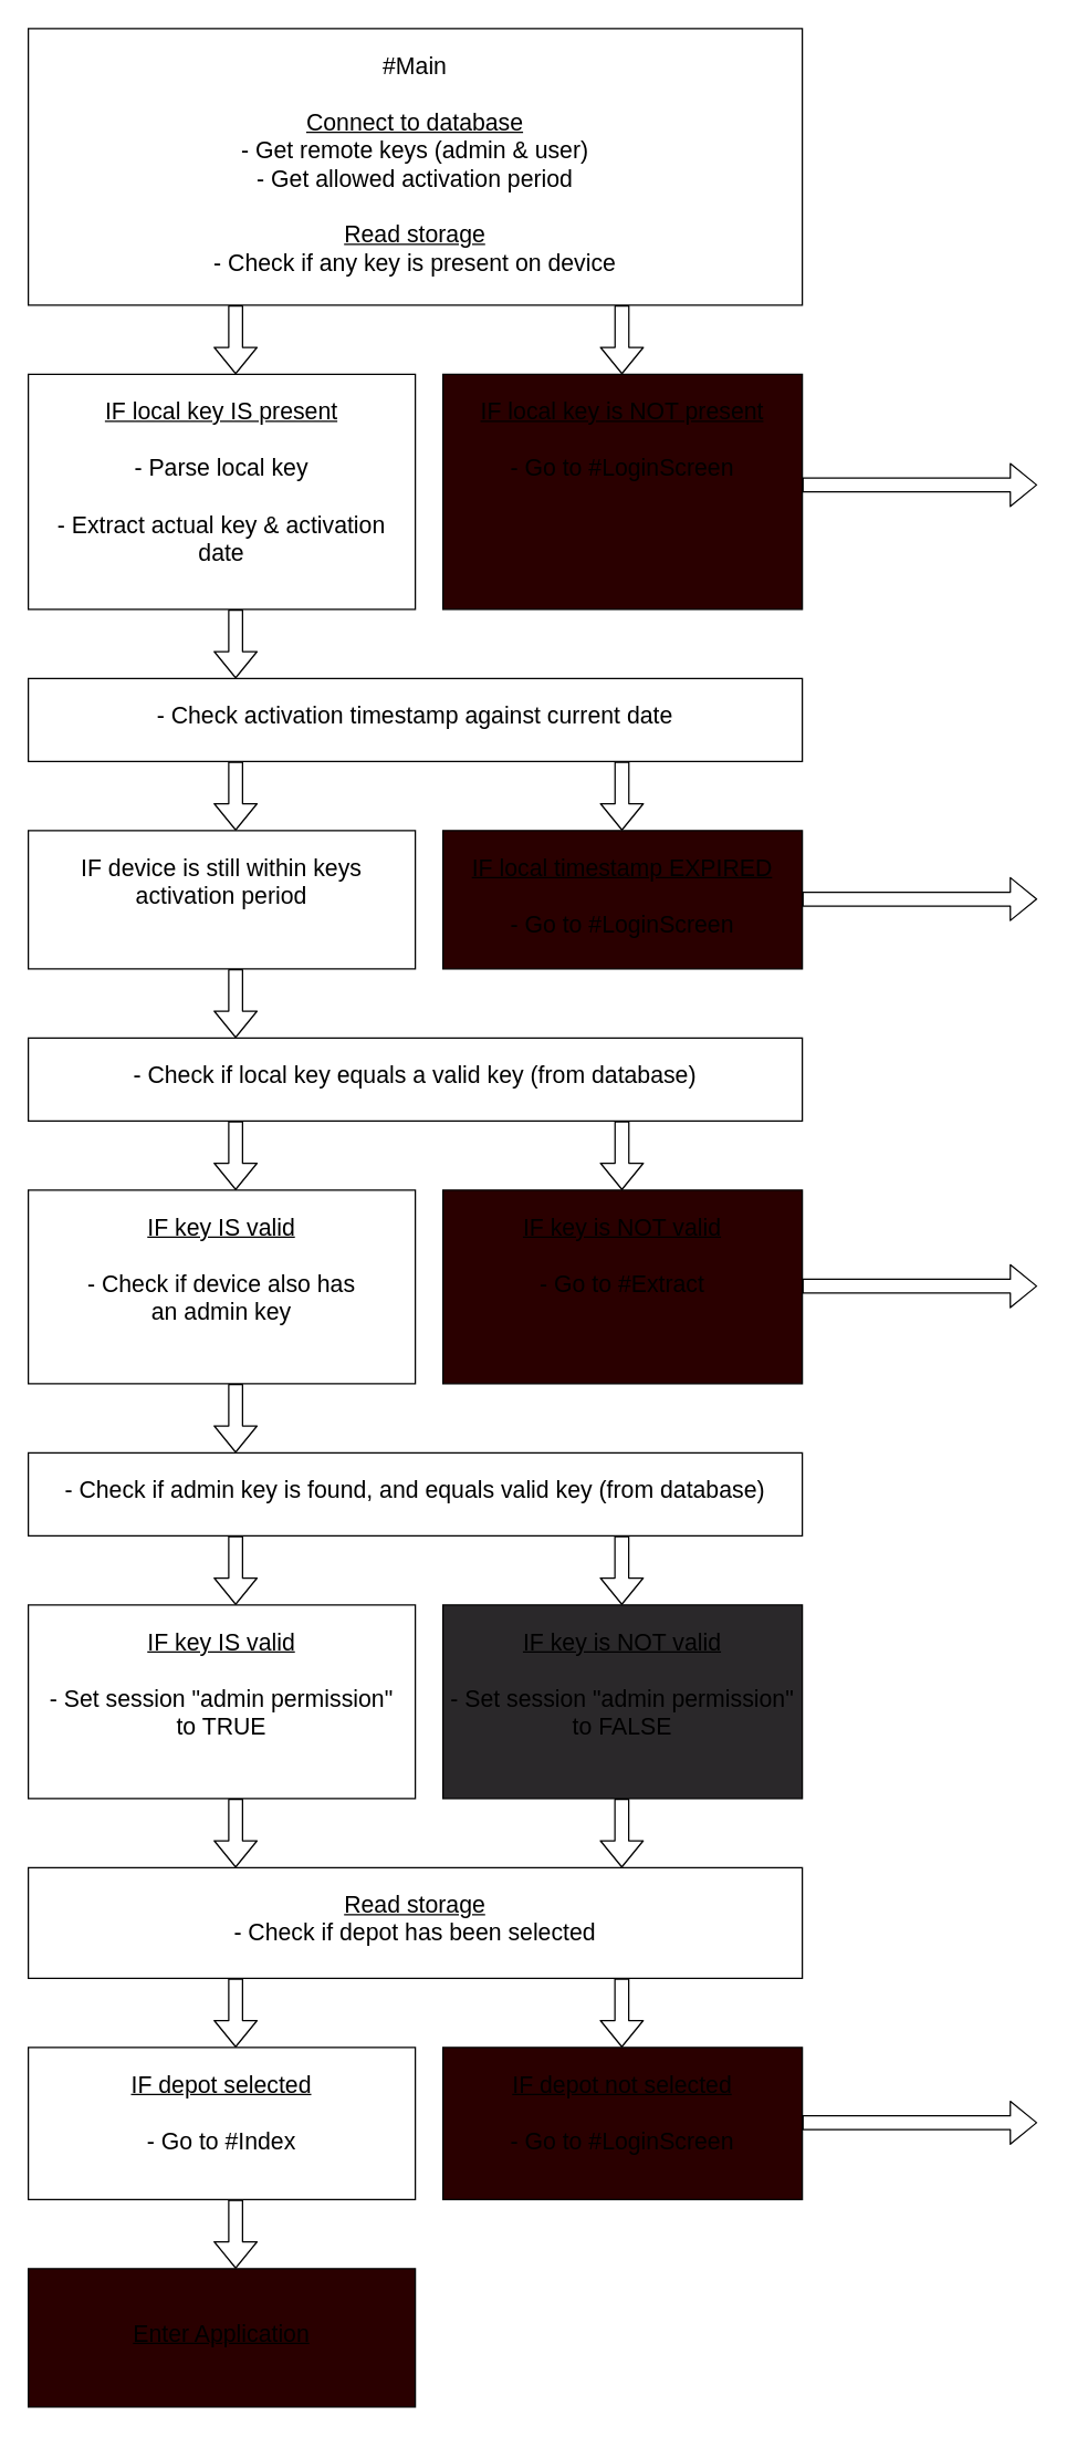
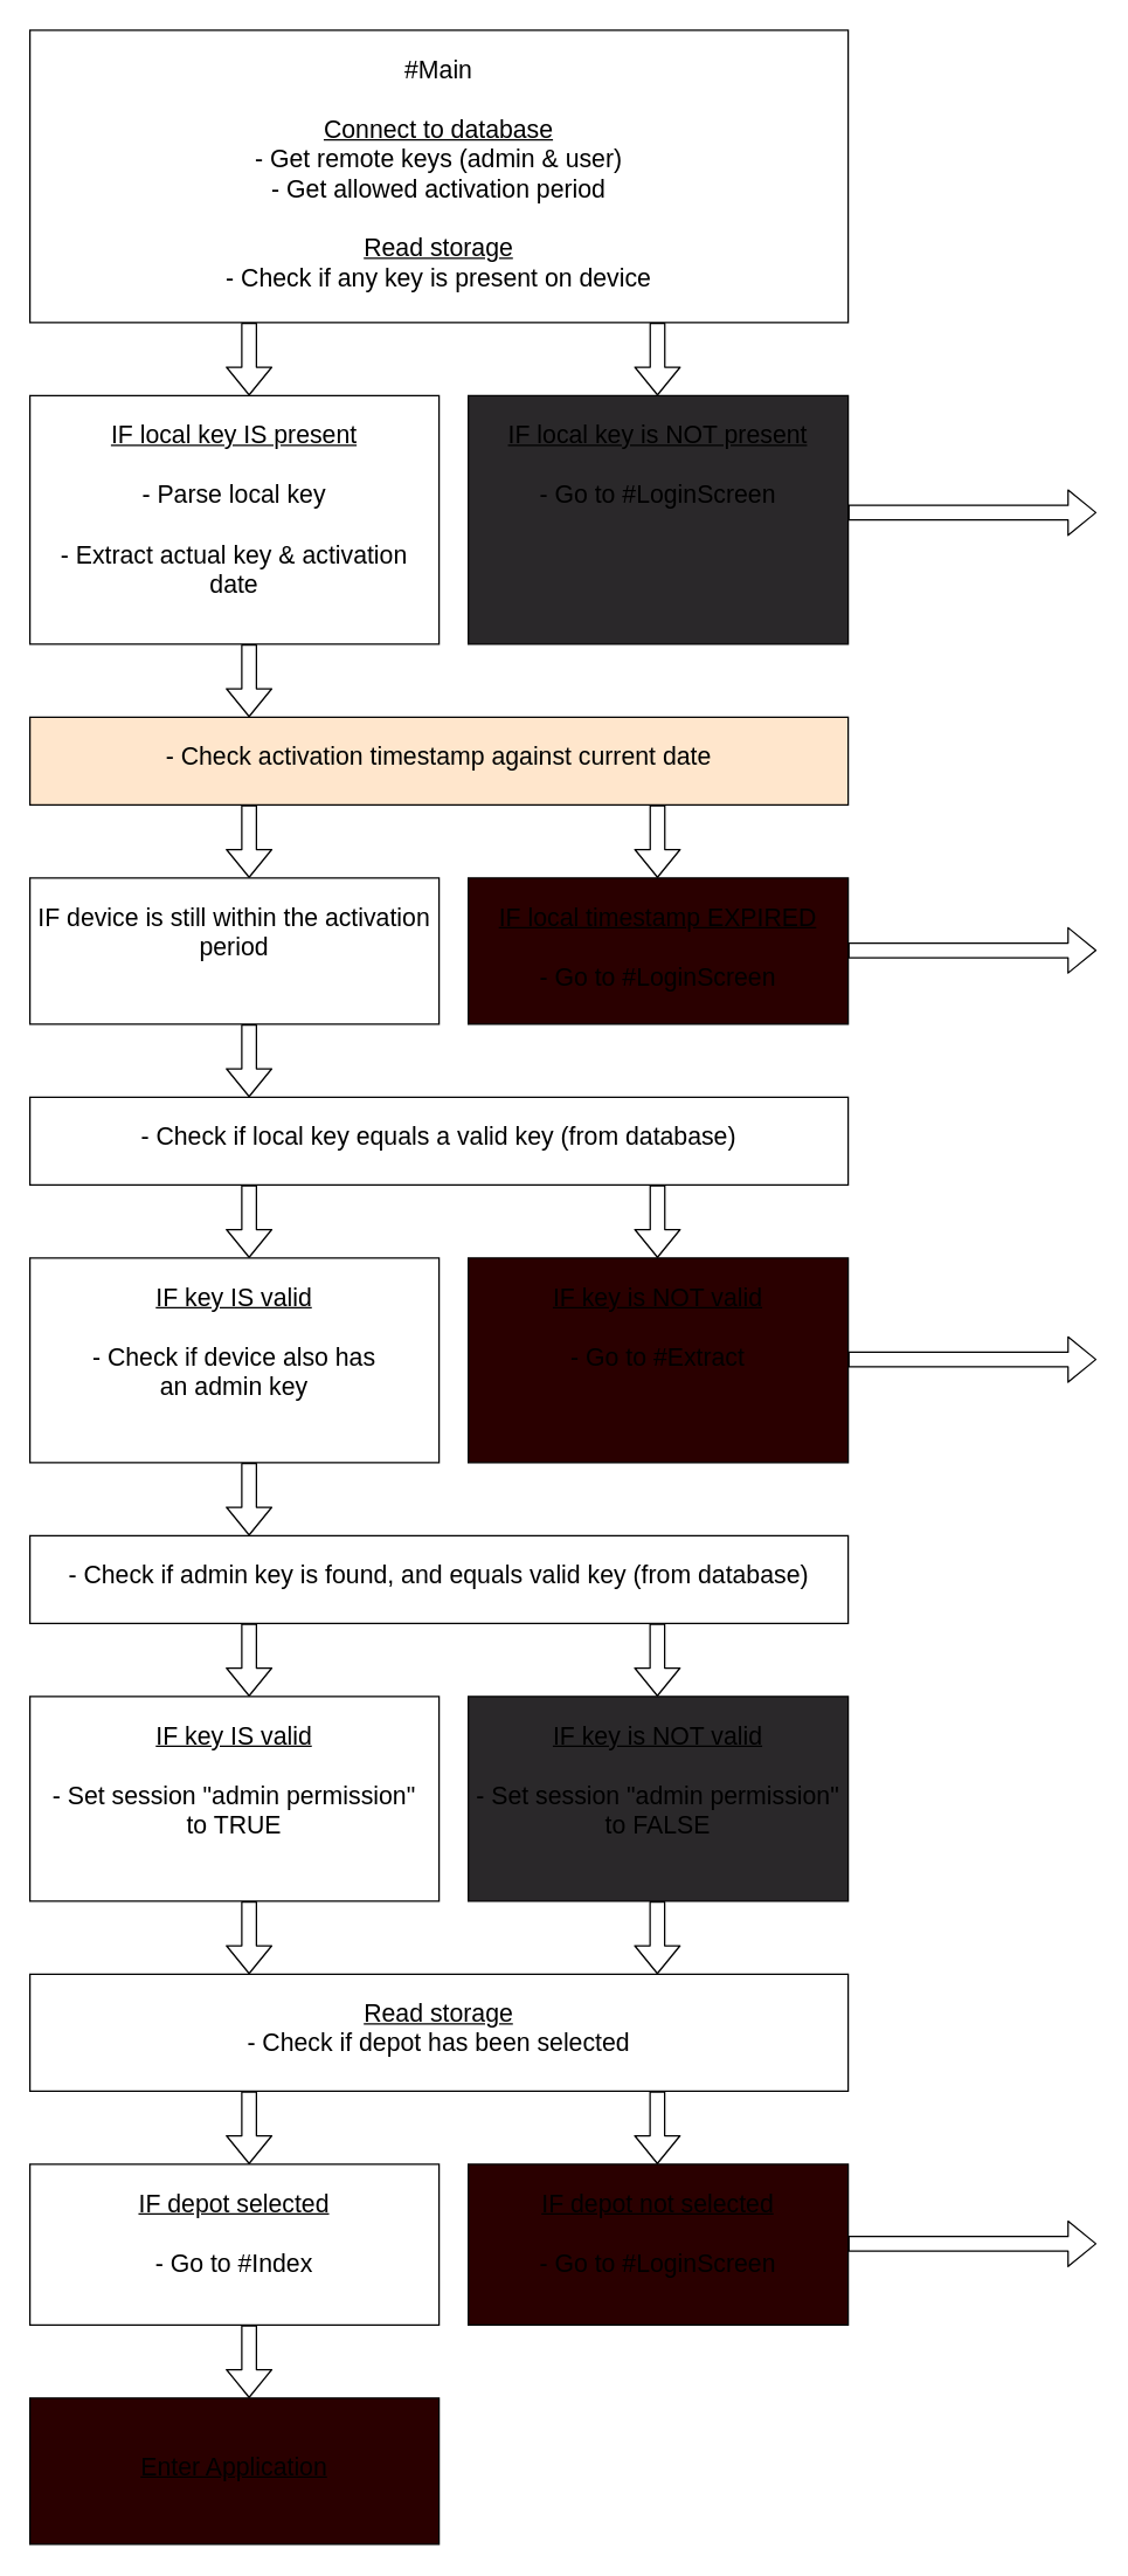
  <mxCell id="0" />
  <mxCell id="1" parent="0" />
  <mxCell id="2" value="&lt;font style=&quot;font-size: 17px&quot;&gt;#Main&lt;br&gt;&lt;br&gt;&lt;u&gt;Connect to database&lt;/u&gt;&lt;br&gt;- Get remote keys (admin &amp;amp; user)&lt;br&gt;- Get allowed activation period&lt;br&gt;&lt;br&gt;&lt;u&gt;Read storage&lt;/u&gt;&lt;br&gt;- Check if any key is present on device&lt;br&gt;&lt;br&gt;&lt;/font&gt;" style="rounded=0;whiteSpace=wrap;html=1;verticalAlign=top;spacingTop=11;" vertex="1" parent="1"><mxGeometry x="20" y="20" width="560" height="200" as="geometry" /></mxCell>
  <mxCell id="3" value="&lt;span style=&quot;font-size: 17px&quot;&gt;&lt;u&gt;IF local key IS present&lt;br&gt;&lt;/u&gt;&lt;br&gt;- Parse local key&lt;br&gt;&lt;br&gt;- Extract actual key &amp;amp; activation&lt;br&gt;date&lt;br&gt;&lt;/span&gt;" style="rounded=0;whiteSpace=wrap;html=1;verticalAlign=top;spacingTop=11;" vertex="1" parent="1"><mxGeometry x="20" y="270" width="280" height="170" as="geometry" /></mxCell>
- <mxCell id="4" value="&lt;span style=&quot;font-size: 17px&quot;&gt;&lt;u&gt;IF local key is NOT present&lt;/u&gt;&lt;br&gt;&lt;br&gt;- Go to #LoginScreen&lt;br&gt;&lt;/span&gt;" style="rounded=0;whiteSpace=wrap;html=1;verticalAlign=top;spacingTop=11;fillColor=#2A0000;" vertex="1" parent="1"><mxGeometry x="320" y="270" width="260" height="170" as="geometry" /></mxCell>
+ <mxCell id="4" value="&lt;span style=&quot;font-size: 17px&quot;&gt;&lt;u&gt;IF local key is NOT present&lt;/u&gt;&lt;br&gt;&lt;br&gt;- Go to #LoginScreen&lt;br&gt;&lt;/span&gt;" style="rounded=0;whiteSpace=wrap;html=1;verticalAlign=top;spacingTop=11;fillColor=#2a282a;" vertex="1" parent="1"><mxGeometry x="320" y="270" width="260" height="170" as="geometry" /></mxCell>
  <mxCell id="5" value="&lt;span style=&quot;font-size: 17px&quot;&gt;&lt;u&gt;IF depot not selected&lt;/u&gt;&lt;br&gt;&lt;br&gt;- Go to #LoginScreen&lt;br&gt;&lt;/span&gt;" style="rounded=0;whiteSpace=wrap;html=1;verticalAlign=top;spacingTop=11;fillColor=#2A0000;" vertex="1" parent="1"><mxGeometry x="320" y="1480" width="260" height="110" as="geometry" /></mxCell>
  <mxCell id="6" value="&lt;span style=&quot;font-size: 17px&quot;&gt;&lt;u&gt;IF depot selected&lt;/u&gt;&lt;br&gt;&lt;br&gt;- Go to #Index&lt;br&gt;&lt;/span&gt;" style="rounded=0;whiteSpace=wrap;html=1;verticalAlign=top;spacingTop=11;" vertex="1" parent="1"><mxGeometry x="20" y="1480" width="280" height="110" as="geometry" /></mxCell>
  <mxCell id="7" value="" style="shape=flexArrow;endArrow=classic;html=1;fillColor=#ffffff;" edge="1" parent="1"><mxGeometry width="50" height="50" relative="1" as="geometry"><mxPoint x="170" y="1300" as="sourcePoint" /><mxPoint x="170" y="1350" as="targetPoint" /></mxGeometry></mxCell>
  <mxCell id="8" value="&lt;u&gt;&lt;span style=&quot;font-size: 17px&quot;&gt;Read storage&lt;/span&gt;&lt;br style=&quot;font-size: 17px&quot;&gt;&lt;/u&gt;&lt;span style=&quot;font-size: 17px&quot;&gt;- Check if depot has been selected&lt;/span&gt;&lt;span style=&quot;font-size: 17px&quot;&gt;&lt;br&gt;&lt;/span&gt;" style="rounded=0;whiteSpace=wrap;html=1;verticalAlign=top;spacingTop=11;" vertex="1" parent="1"><mxGeometry x="20" y="1350" width="560" height="80" as="geometry" /></mxCell>
  <mxCell id="9" value="" style="shape=flexArrow;endArrow=classic;html=1;fillColor=#ffffff;" edge="1" parent="1"><mxGeometry width="50" height="50" relative="1" as="geometry"><mxPoint x="170" y="1430" as="sourcePoint" /><mxPoint x="170" y="1480" as="targetPoint" /></mxGeometry></mxCell>
  <mxCell id="10" value="" style="shape=flexArrow;endArrow=classic;html=1;fillColor=#ffffff;" edge="1" parent="1"><mxGeometry width="50" height="50" relative="1" as="geometry"><mxPoint x="449.41" y="1430" as="sourcePoint" /><mxPoint x="449.41" y="1480" as="targetPoint" /></mxGeometry></mxCell>
  <mxCell id="11" value="" style="shape=flexArrow;endArrow=classic;html=1;fillColor=#ffffff;" edge="1" parent="1"><mxGeometry width="50" height="50" relative="1" as="geometry"><mxPoint x="580" y="350" as="sourcePoint" /><mxPoint x="750" y="350" as="targetPoint" /></mxGeometry></mxCell>
- <mxCell id="12" value="&lt;span style=&quot;font-size: 17px&quot;&gt;IF device is still within keys activation period&lt;/span&gt;&lt;span style=&quot;font-size: 17px&quot;&gt;&lt;br&gt;&lt;/span&gt;" style="rounded=0;whiteSpace=wrap;html=1;verticalAlign=top;spacingTop=11;" vertex="1" parent="1"><mxGeometry x="20" y="600" width="280" height="100" as="geometry" /></mxCell>
+ <mxCell id="12" value="&lt;span style=&quot;font-size: 17px&quot;&gt;IF device is still within the activation period&lt;/span&gt;&lt;span style=&quot;font-size: 17px&quot;&gt;&lt;br&gt;&lt;/span&gt;" style="rounded=0;whiteSpace=wrap;html=1;verticalAlign=top;spacingTop=11;" vertex="1" parent="1"><mxGeometry x="20" y="600" width="280" height="100" as="geometry" /></mxCell>
  <mxCell id="13" value="&lt;span style=&quot;font-size: 17px&quot;&gt;&lt;u&gt;IF key IS valid&lt;br&gt;&lt;/u&gt;&lt;br&gt;- Set session &quot;admin permission&quot;&lt;br&gt;to TRUE&lt;br&gt;&lt;/span&gt;" style="rounded=0;whiteSpace=wrap;html=1;verticalAlign=top;spacingTop=11;" vertex="1" parent="1"><mxGeometry x="20" y="1160" width="280" height="140" as="geometry" /></mxCell>
  <mxCell id="14" value="&lt;span style=&quot;font-size: 17px&quot;&gt;&lt;u&gt;IF key is NOT valid&lt;br&gt;&lt;/u&gt;&lt;br&gt;&lt;/span&gt;&lt;span style=&quot;font-size: 17px&quot;&gt;- Set session &quot;admin permission&quot;&lt;/span&gt;&lt;br style=&quot;font-size: 17px&quot;&gt;&lt;span style=&quot;font-size: 17px&quot;&gt;to FALSE&lt;/span&gt;&lt;span style=&quot;font-size: 17px&quot;&gt;&lt;br&gt;&lt;/span&gt;" style="rounded=0;whiteSpace=wrap;html=1;verticalAlign=top;spacingTop=11;fillColor=#2A282A;" vertex="1" parent="1"><mxGeometry x="320" y="1160" width="260" height="140" as="geometry" /></mxCell>
- <mxCell id="15" value="&lt;span style=&quot;font-size: 17px&quot;&gt;- Check activation timestamp against current date&lt;/span&gt;&lt;span style=&quot;font-size: 17px&quot;&gt;&lt;br&gt;&lt;/span&gt;" style="rounded=0;whiteSpace=wrap;html=1;verticalAlign=top;spacingTop=11;" vertex="1" parent="1"><mxGeometry x="20" y="490" width="560" height="60" as="geometry" /></mxCell>
+ <mxCell id="15" value="&lt;span style=&quot;font-size: 17px&quot;&gt;- Check activation timestamp against current date&lt;/span&gt;&lt;span style=&quot;font-size: 17px&quot;&gt;&lt;br&gt;&lt;/span&gt;" style="rounded=0;whiteSpace=wrap;html=1;verticalAlign=top;spacingTop=11;fillColor=#ffe6cc;" vertex="1" parent="1"><mxGeometry x="20" y="490" width="560" height="60" as="geometry" /></mxCell>
  <mxCell id="16" value="&lt;span style=&quot;font-size: 17px&quot;&gt;&lt;u&gt;IF local timestamp EXPIRED&lt;br&gt;&lt;/u&gt;&lt;/span&gt;&lt;span style=&quot;font-size: 17px&quot;&gt;&lt;br&gt;&lt;/span&gt;&lt;span style=&quot;font-size: 17px&quot;&gt;- Go to #LoginScreen&lt;br&gt;&lt;/span&gt;" style="rounded=0;whiteSpace=wrap;html=1;verticalAlign=top;spacingTop=11;fillColor=#2A0000;" vertex="1" parent="1"><mxGeometry x="320" y="600" width="260" height="100" as="geometry" /></mxCell>
  <mxCell id="17" value="&lt;span style=&quot;font-size: 17px&quot;&gt;- Check if local key equals a valid key (from database)&lt;/span&gt;&lt;span style=&quot;font-size: 17px&quot;&gt;&lt;br&gt;&lt;/span&gt;" style="rounded=0;whiteSpace=wrap;html=1;verticalAlign=top;spacingTop=11;" vertex="1" parent="1"><mxGeometry x="20" y="750" width="560" height="60" as="geometry" /></mxCell>
  <mxCell id="18" value="" style="shape=flexArrow;endArrow=classic;html=1;fillColor=#ffffff;" edge="1" parent="1"><mxGeometry width="50" height="50" relative="1" as="geometry"><mxPoint x="170" y="220" as="sourcePoint" /><mxPoint x="170" y="270" as="targetPoint" /></mxGeometry></mxCell>
  <mxCell id="19" value="" style="shape=flexArrow;endArrow=classic;html=1;fillColor=#ffffff;" edge="1" parent="1"><mxGeometry width="50" height="50" relative="1" as="geometry"><mxPoint x="449.5" y="220" as="sourcePoint" /><mxPoint x="449.5" y="270" as="targetPoint" /></mxGeometry></mxCell>
  <mxCell id="20" value="" style="shape=flexArrow;endArrow=classic;html=1;fillColor=#ffffff;" edge="1" parent="1"><mxGeometry width="50" height="50" relative="1" as="geometry"><mxPoint x="170" y="440" as="sourcePoint" /><mxPoint x="170" y="490" as="targetPoint" /></mxGeometry></mxCell>
  <mxCell id="21" value="" style="shape=flexArrow;endArrow=classic;html=1;fillColor=#ffffff;" edge="1" parent="1"><mxGeometry width="50" height="50" relative="1" as="geometry"><mxPoint x="170" y="550" as="sourcePoint" /><mxPoint x="170" y="600" as="targetPoint" /></mxGeometry></mxCell>
  <mxCell id="22" value="" style="shape=flexArrow;endArrow=classic;html=1;fillColor=#ffffff;" edge="1" parent="1"><mxGeometry width="50" height="50" relative="1" as="geometry"><mxPoint x="449.5" y="550" as="sourcePoint" /><mxPoint x="449.5" y="600" as="targetPoint" /></mxGeometry></mxCell>
  <mxCell id="23" value="" style="shape=flexArrow;endArrow=classic;html=1;fillColor=#ffffff;" edge="1" parent="1"><mxGeometry width="50" height="50" relative="1" as="geometry"><mxPoint x="580" y="649.5" as="sourcePoint" /><mxPoint x="750" y="649.5" as="targetPoint" /></mxGeometry></mxCell>
  <mxCell id="24" value="" style="shape=flexArrow;endArrow=classic;html=1;fillColor=#ffffff;" edge="1" parent="1"><mxGeometry width="50" height="50" relative="1" as="geometry"><mxPoint x="170" y="700" as="sourcePoint" /><mxPoint x="170" y="750" as="targetPoint" /></mxGeometry></mxCell>
  <mxCell id="25" value="&lt;span style=&quot;font-size: 17px&quot;&gt;- Check if admin key is found, and equals valid key (from database)&lt;/span&gt;&lt;span style=&quot;font-size: 17px&quot;&gt;&lt;br&gt;&lt;/span&gt;" style="rounded=0;whiteSpace=wrap;html=1;verticalAlign=top;spacingTop=11;" vertex="1" parent="1"><mxGeometry x="20" y="1050" width="560" height="60" as="geometry" /></mxCell>
  <mxCell id="26" value="&lt;span style=&quot;font-size: 17px&quot;&gt;&lt;u&gt;IF key IS valid&lt;br&gt;&lt;/u&gt;&lt;br&gt;- Check if device also has&lt;br&gt;an admin key&lt;br&gt;&lt;/span&gt;" style="rounded=0;whiteSpace=wrap;html=1;verticalAlign=top;spacingTop=11;" vertex="1" parent="1"><mxGeometry x="20" y="860" width="280" height="140" as="geometry" /></mxCell>
  <mxCell id="27" value="&lt;span style=&quot;font-size: 17px&quot;&gt;&lt;u&gt;IF key is NOT valid&lt;br&gt;&lt;/u&gt;&lt;br&gt;&lt;/span&gt;&lt;span style=&quot;font-size: 17px&quot;&gt;- Go to #Extract&lt;/span&gt;&lt;span style=&quot;font-size: 17px&quot;&gt;&lt;br&gt;&lt;/span&gt;" style="rounded=0;whiteSpace=wrap;html=1;verticalAlign=top;spacingTop=11;fillColor=#2A0000;" vertex="1" parent="1"><mxGeometry x="320" y="860" width="260" height="140" as="geometry" /></mxCell>
  <mxCell id="28" value="" style="shape=flexArrow;endArrow=classic;html=1;fillColor=#ffffff;" edge="1" parent="1"><mxGeometry width="50" height="50" relative="1" as="geometry"><mxPoint x="170" y="810" as="sourcePoint" /><mxPoint x="170" y="860" as="targetPoint" /></mxGeometry></mxCell>
  <mxCell id="29" value="" style="shape=flexArrow;endArrow=classic;html=1;fillColor=#ffffff;" edge="1" parent="1"><mxGeometry width="50" height="50" relative="1" as="geometry"><mxPoint x="170" y="1000" as="sourcePoint" /><mxPoint x="170" y="1050" as="targetPoint" /></mxGeometry></mxCell>
  <mxCell id="30" value="" style="shape=flexArrow;endArrow=classic;html=1;fillColor=#ffffff;" edge="1" parent="1"><mxGeometry width="50" height="50" relative="1" as="geometry"><mxPoint x="449.5" y="810" as="sourcePoint" /><mxPoint x="449.5" y="860" as="targetPoint" /></mxGeometry></mxCell>
  <mxCell id="31" value="" style="shape=flexArrow;endArrow=classic;html=1;fillColor=#ffffff;" edge="1" parent="1"><mxGeometry width="50" height="50" relative="1" as="geometry"><mxPoint x="170" y="1110" as="sourcePoint" /><mxPoint x="170" y="1160" as="targetPoint" /></mxGeometry></mxCell>
  <mxCell id="32" value="" style="shape=flexArrow;endArrow=classic;html=1;fillColor=#ffffff;" edge="1" parent="1"><mxGeometry width="50" height="50" relative="1" as="geometry"><mxPoint x="449.41" y="1110" as="sourcePoint" /><mxPoint x="449.41" y="1160" as="targetPoint" /></mxGeometry></mxCell>
  <mxCell id="33" value="" style="shape=flexArrow;endArrow=classic;html=1;fillColor=#ffffff;" edge="1" parent="1"><mxGeometry width="50" height="50" relative="1" as="geometry"><mxPoint x="580" y="929.41" as="sourcePoint" /><mxPoint x="750" y="929.41" as="targetPoint" /></mxGeometry></mxCell>
  <mxCell id="34" value="" style="shape=flexArrow;endArrow=classic;html=1;fillColor=#ffffff;" edge="1" parent="1"><mxGeometry width="50" height="50" relative="1" as="geometry"><mxPoint x="580" y="1534.41" as="sourcePoint" /><mxPoint x="750" y="1534.41" as="targetPoint" /></mxGeometry></mxCell>
  <mxCell id="35" value="&lt;span style=&quot;font-size: 17px&quot;&gt;&lt;u&gt;&lt;br&gt;Enter Application&lt;/u&gt;&lt;br&gt;&lt;/span&gt;" style="rounded=0;whiteSpace=wrap;html=1;verticalAlign=top;spacingTop=11;fillColor=#2a0000;" vertex="1" parent="1"><mxGeometry x="20" y="1640" width="280" height="100" as="geometry" /></mxCell>
  <mxCell id="36" value="" style="shape=flexArrow;endArrow=classic;html=1;fillColor=#ffffff;" edge="1" parent="1"><mxGeometry width="50" height="50" relative="1" as="geometry"><mxPoint x="170" y="1590" as="sourcePoint" /><mxPoint x="170" y="1640" as="targetPoint" /></mxGeometry></mxCell>
  <mxCell id="37" value="" style="shape=flexArrow;endArrow=classic;html=1;fillColor=#ffffff;" edge="1" parent="1"><mxGeometry width="50" height="50" relative="1" as="geometry"><mxPoint x="449.41" y="1300" as="sourcePoint" /><mxPoint x="449.41" y="1350" as="targetPoint" /></mxGeometry></mxCell>
